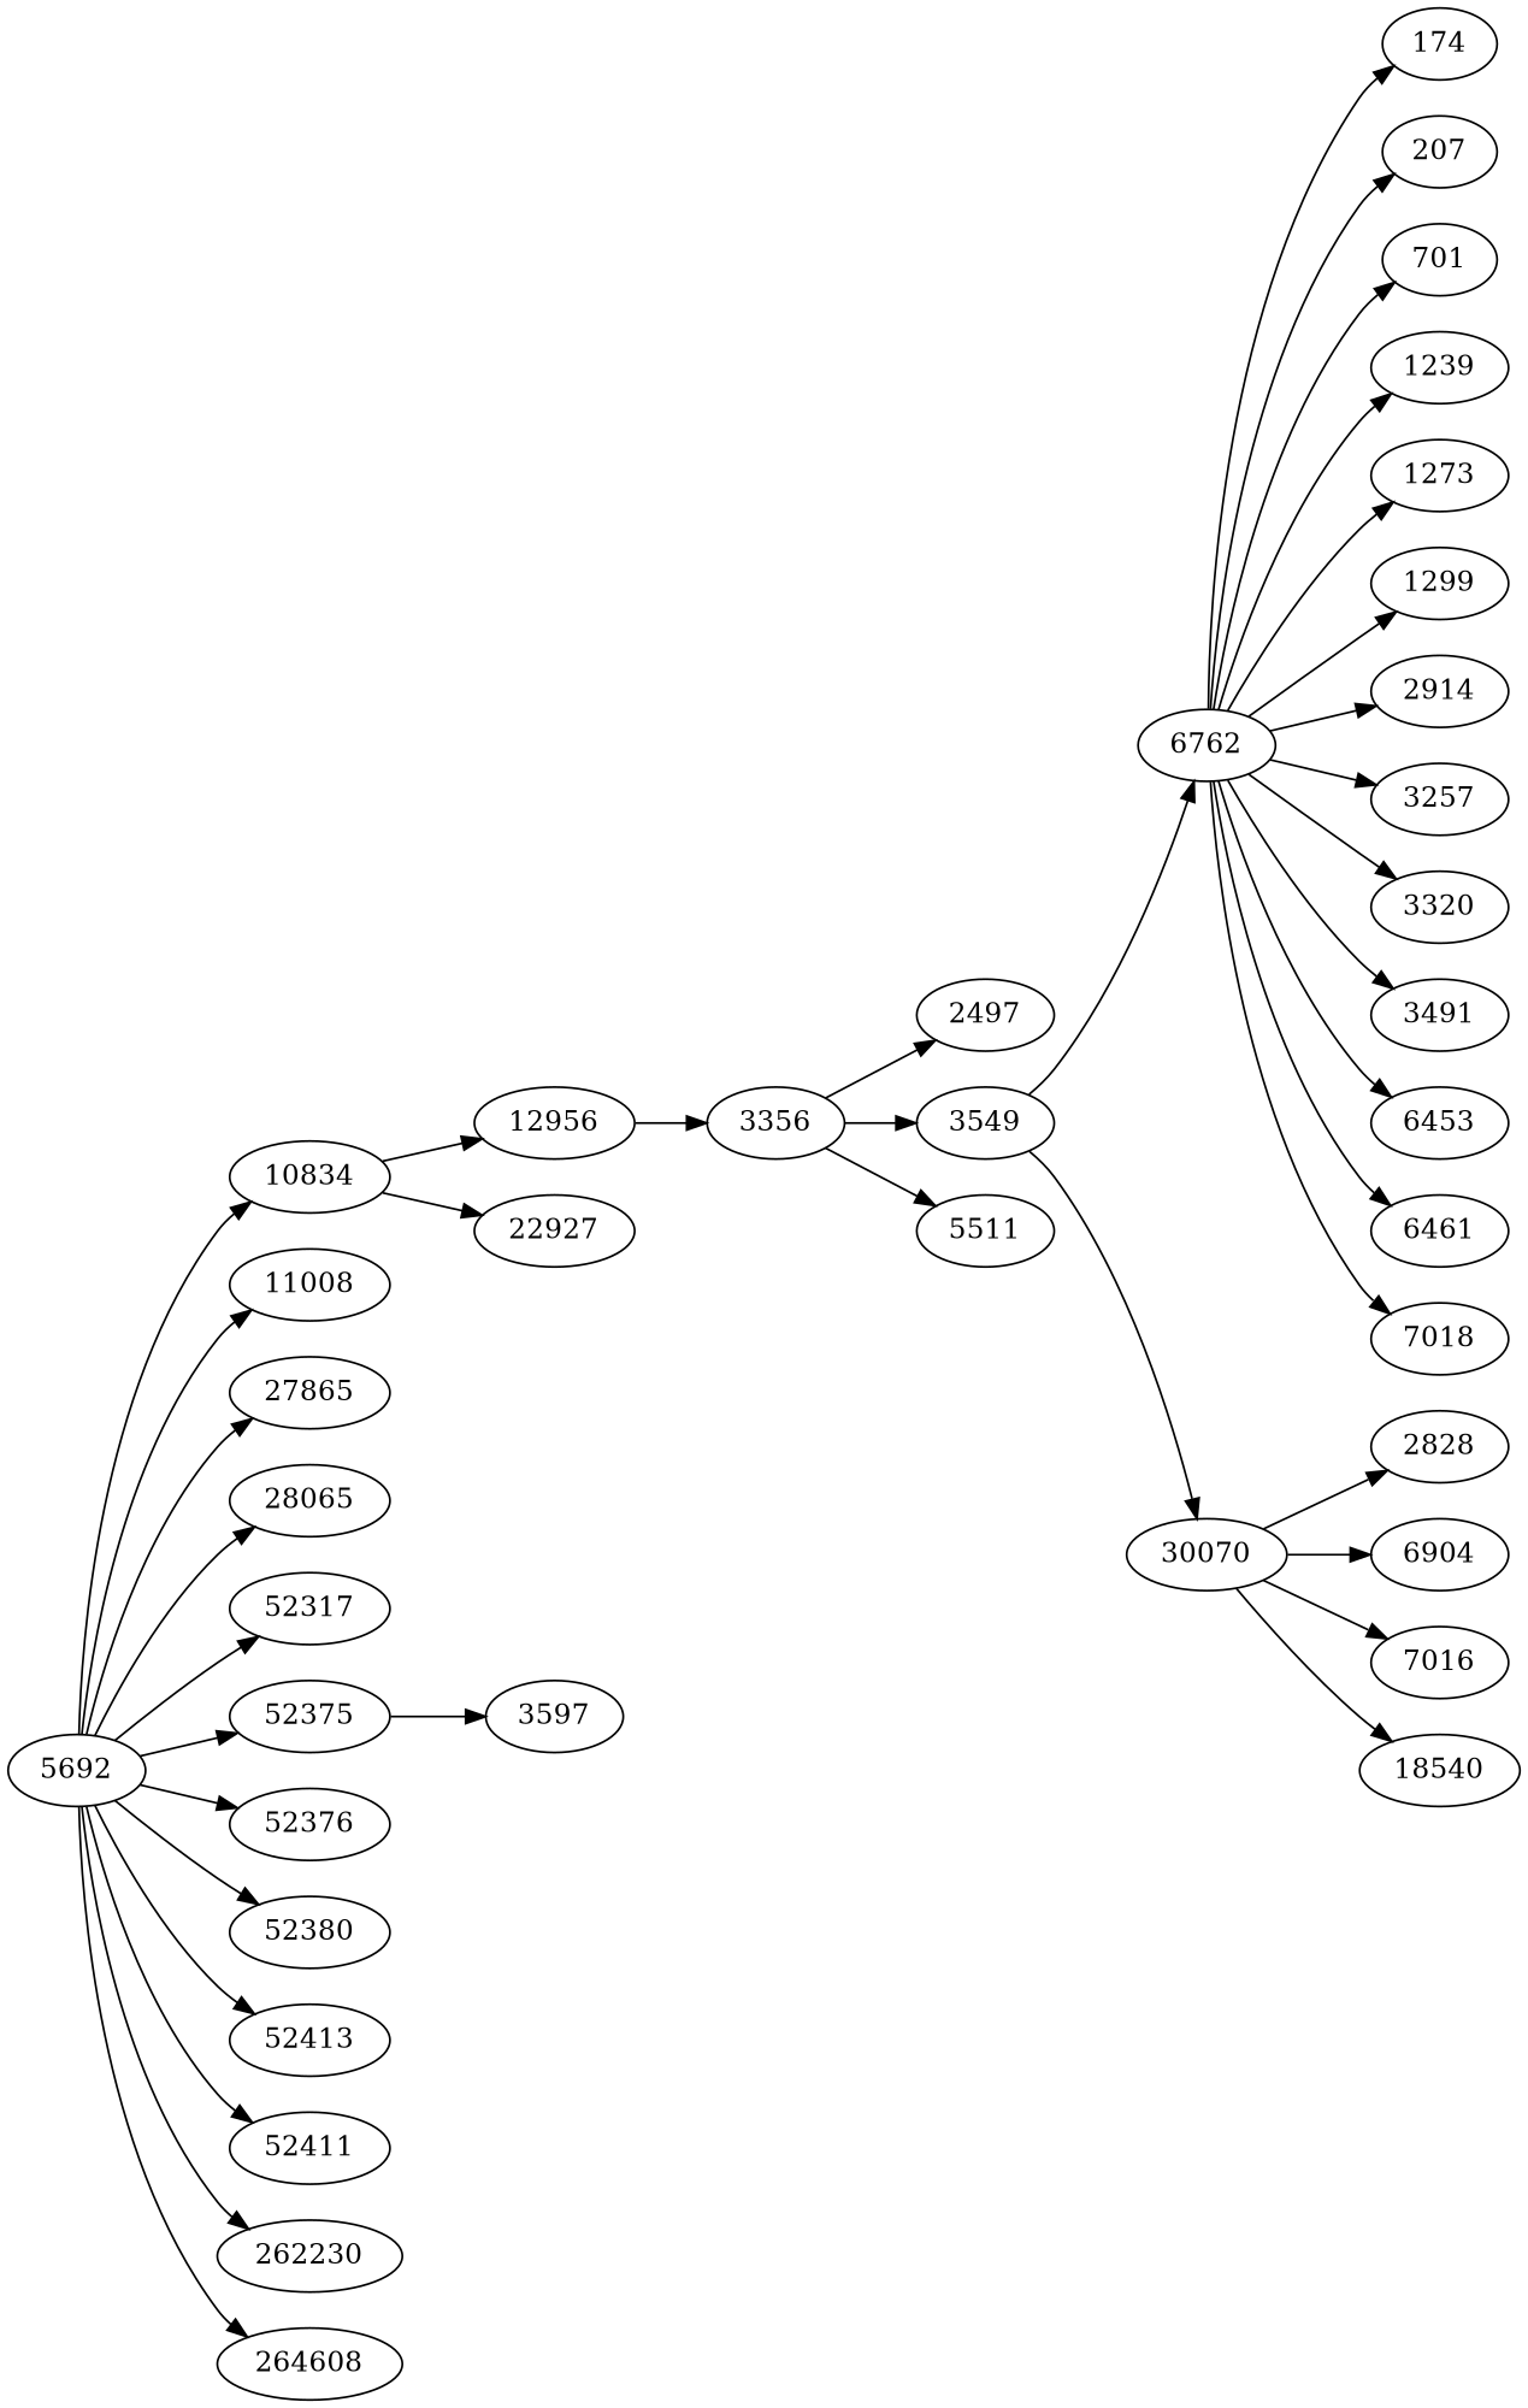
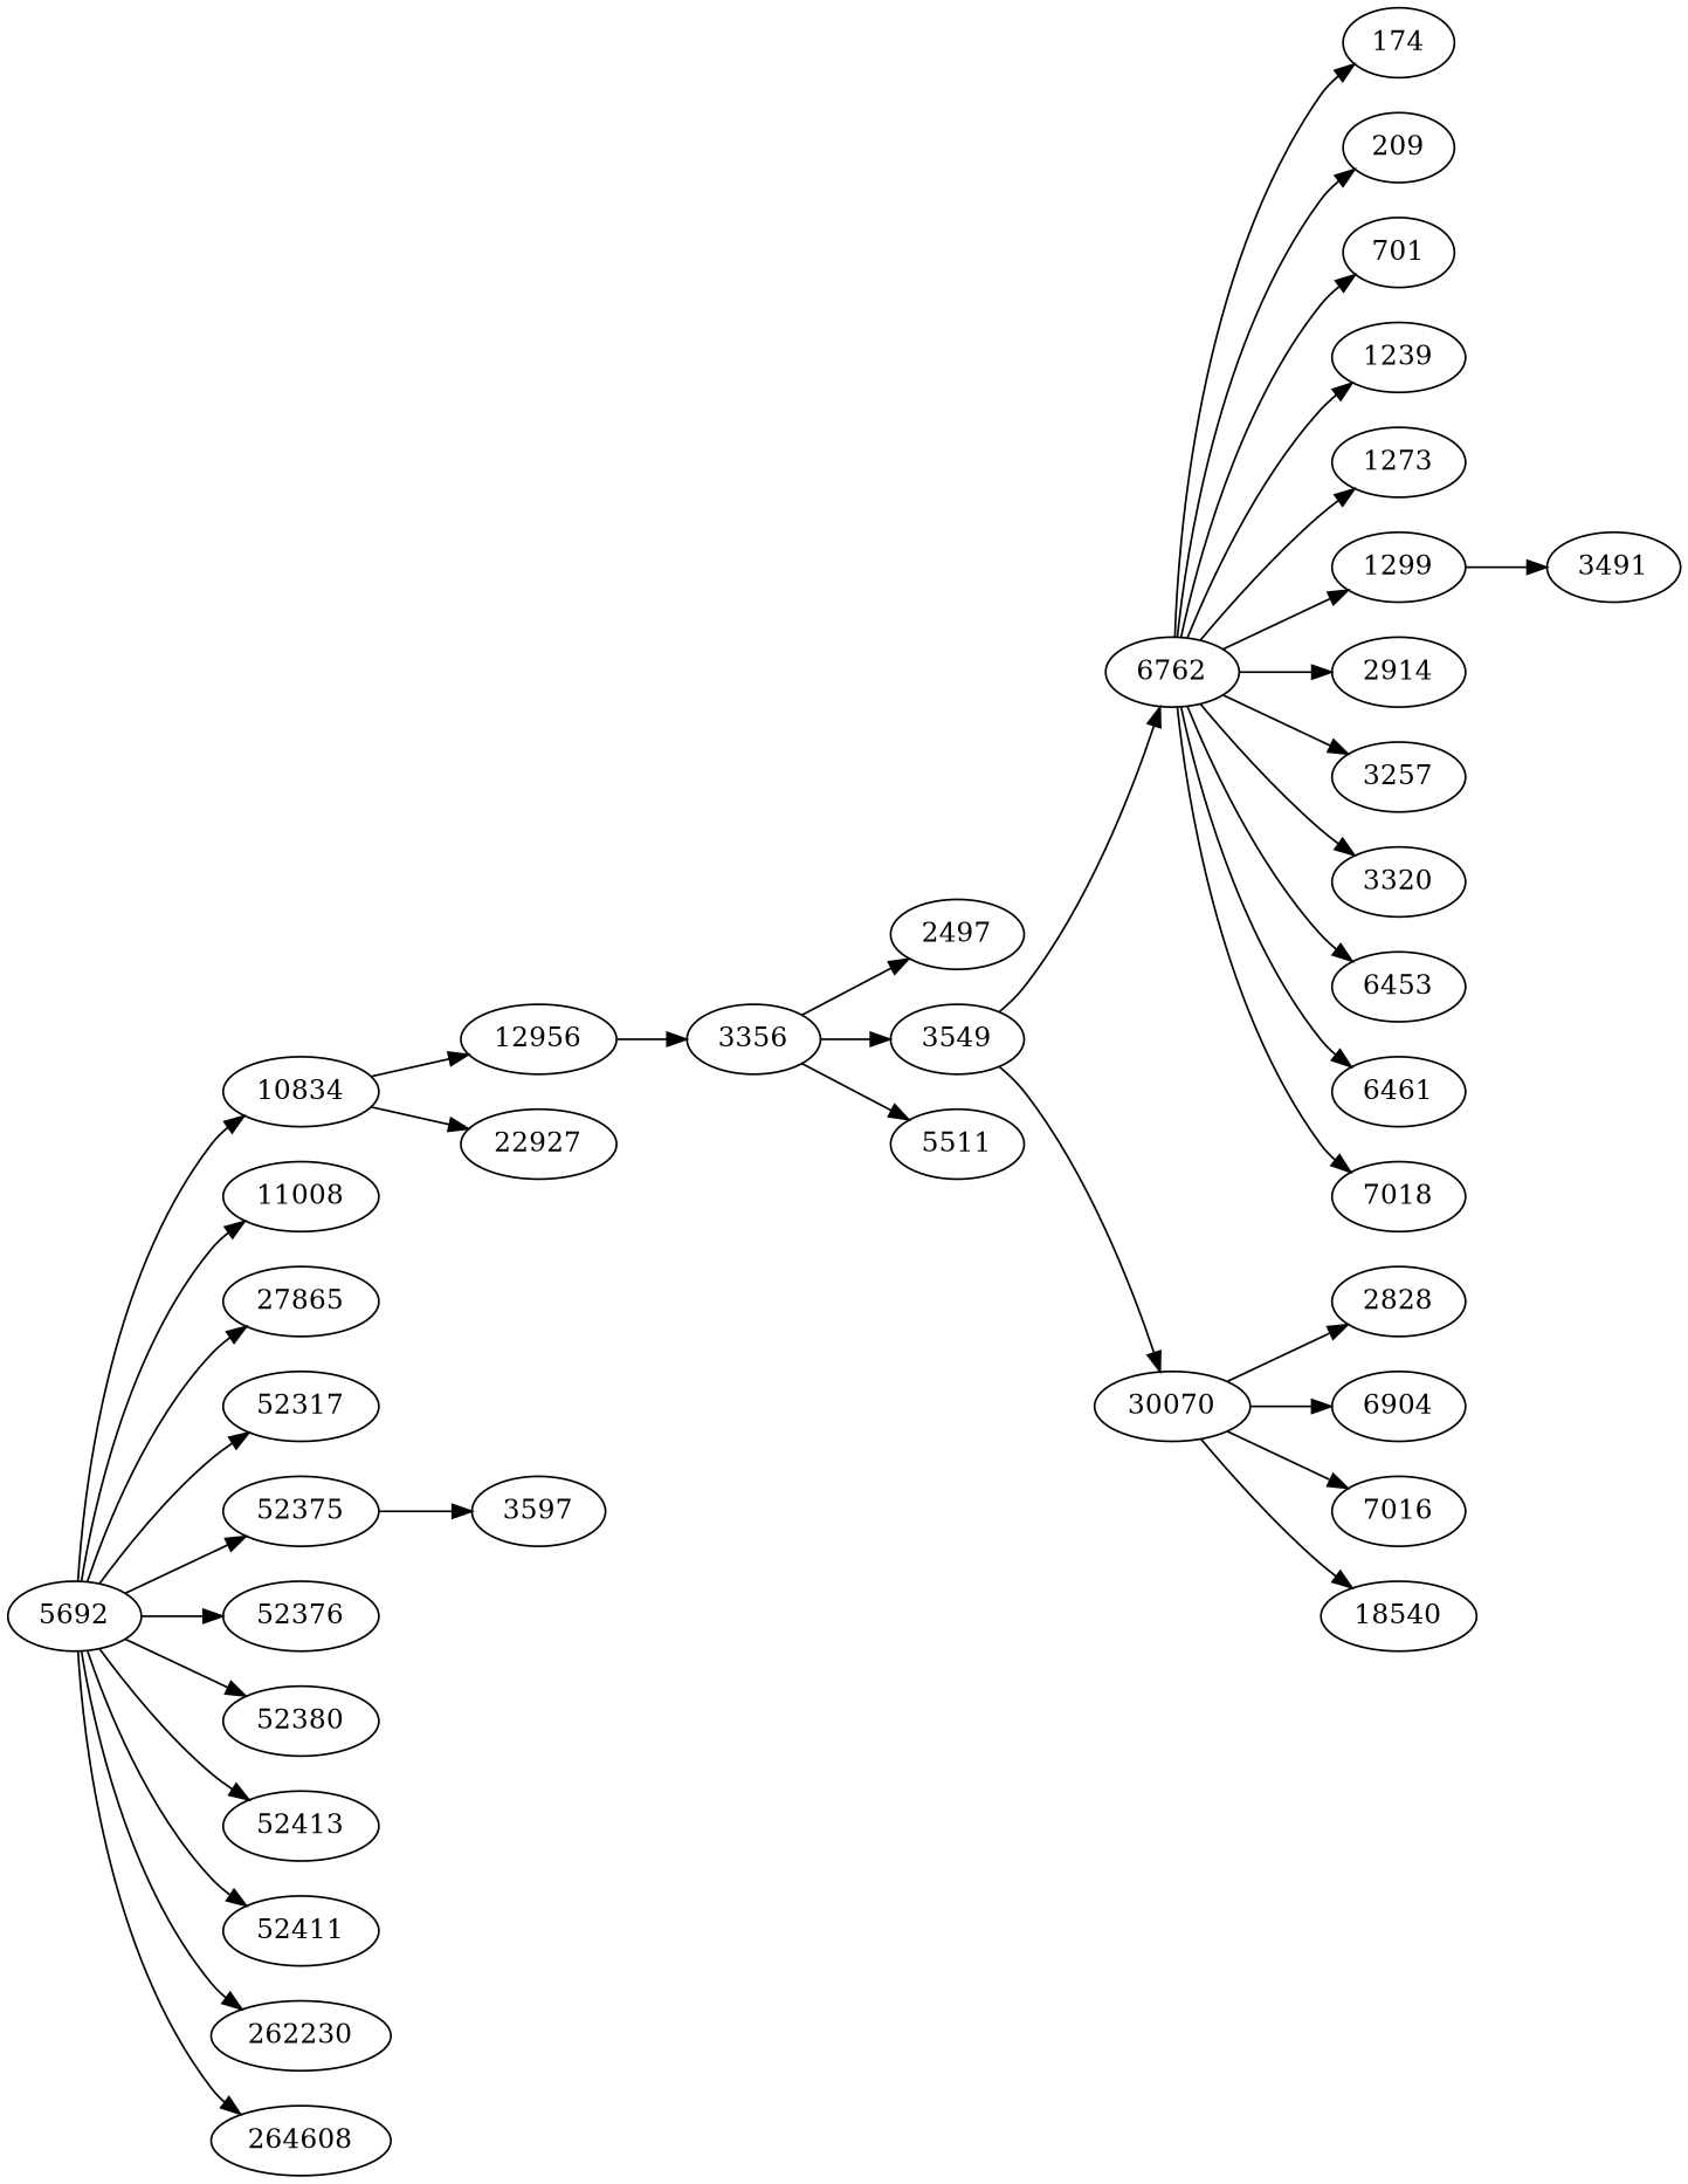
  digraph {
    rankdir=LR
    3356
    2497
    3549
    5511
    6762
    30070
    174
-   209 [label=207]
+   209
    701
    1239
    1273
    1299
    2914
    3257
    3320
    3491
    6453
    6461
    7018
    2828
    6904
    7016
    18540
    5692
    10834
    11008
    27865
-   28065
    52317
    52375
    52376
    52380
    52413
    n34 [label=52411]
    262230
    264608
    12956
    22927
    3597
    3356 -> 2497
    3356 -> 3549
    3356 -> 5511
    3549 -> 6762
    3549 -> 30070
    6762 -> 174
    6762 -> 209
    6762 -> 701
    6762 -> 1239
    6762 -> 1273
    6762 -> 1299
    6762 -> 2914
    6762 -> 3257
    6762 -> 3320
-   6762 -> 3491
+   1299 -> 3491
    6762 -> 6453
    6762 -> 6461
    6762 -> 7018
    30070 -> 2828
    30070 -> 6904
    30070 -> 7016
    30070 -> 18540
    5692 -> 10834
    5692 -> 11008
    5692 -> 27865
-   5692 -> 28065
    5692 -> 52317
    5692 -> 52375
    5692 -> 52376
    5692 -> 52380
    5692 -> 52413
    5692 -> n34
    5692 -> 262230
    5692 -> 264608
    10834 -> 12956
    10834 -> 22927
    52375 -> 3597
    12956 -> 3356
  }
